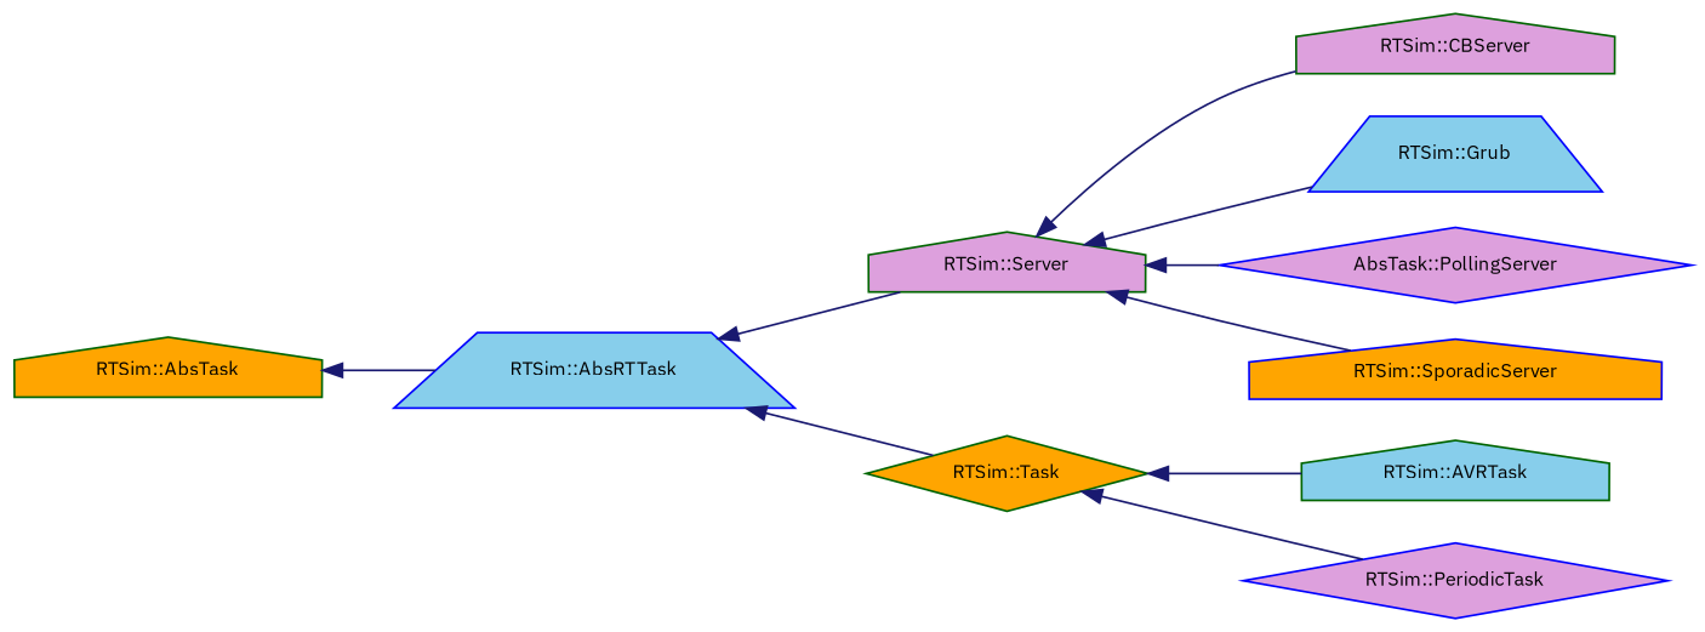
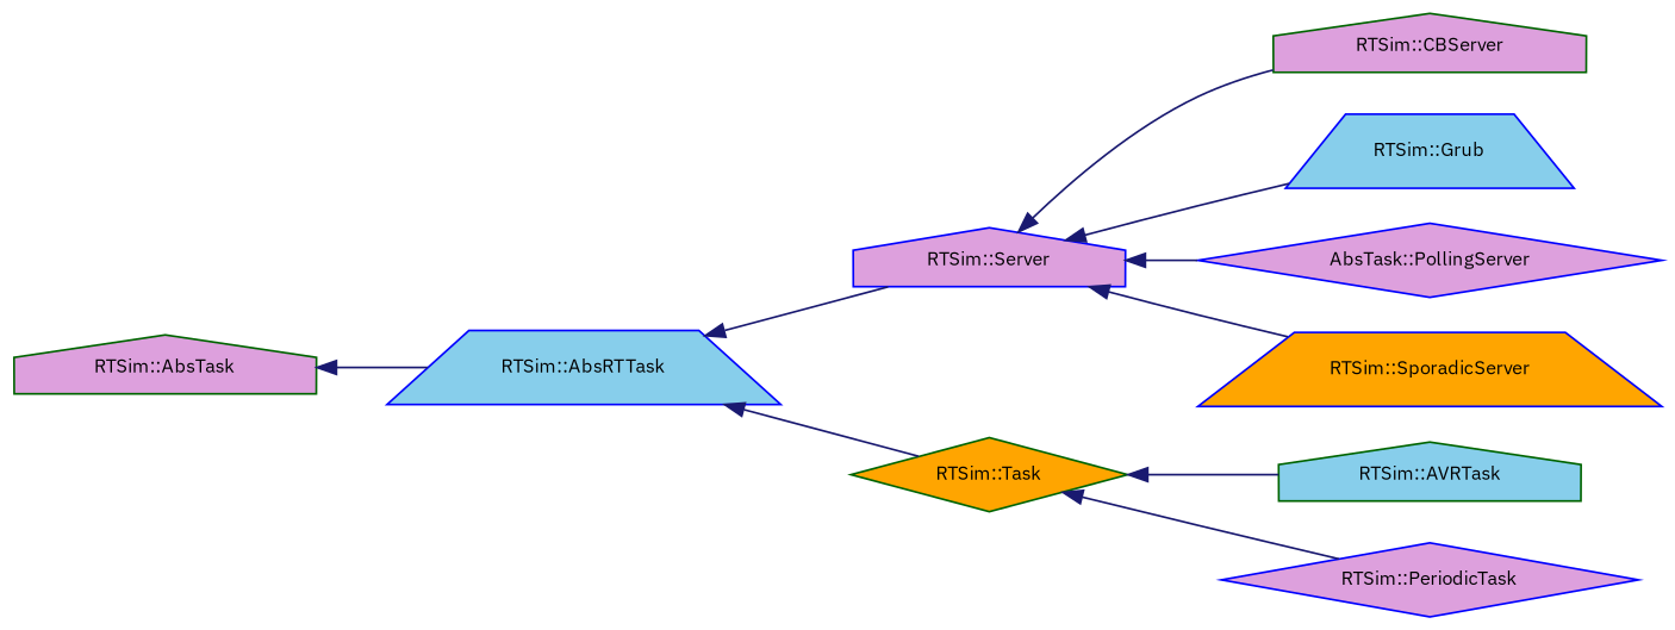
  digraph {
    fontname="IBM Plex Sans"
    rankdir=LR
    node [color=blue fillcolor=plum fontname="IBM Plex Sans" fontsize=10 shape=house style=filled]
    edge [color=midnightblue dir=back fontname="IBM Plex Sans" fontsize=10 labelfontname=Helvetica labelfontsize=10 style=solid]
-   n1 [color=darkgreen fillcolor=orange fontcolor=black height=0.2 label="RTSim::AbsTask" width=0.4]
+   n1 [color=darkgreen fontcolor=black height=0.2 label="RTSim::AbsTask" width=0.4]
    n2 [fillcolor=skyblue height=0.2 label="RTSim::AbsRTTask" shape=trapezium width=0.4]
-   n3 [color=darkgreen height=0.2 label="RTSim::Server" width=0.4]
+   n3 [height=0.2 label="RTSim::Server" width=0.4]
    n4 [color=darkgreen fillcolor=orange height=0.2 label="RTSim::Task" shape=diamond width=0.4]
    n5 [color=darkgreen height=0.2 label="RTSim::CBServer" width=0.4]
    n6 [fillcolor=skyblue height=0.2 label="RTSim::Grub" shape=trapezium width=0.4]
    n7 [height=0.2 label="AbsTask::PollingServer" shape=diamond width=0.4]
-   n8 [fillcolor=orange height=0.2 label="RTSim::SporadicServer" width=0.4]
+   n8 [fillcolor=orange height=0.2 label="RTSim::SporadicServer" shape=trapezium width=0.4]
    n9 [color=darkgreen fillcolor=skyblue height=0.2 label="RTSim::AVRTask" width=0.4]
    n10 [height=0.2 label="RTSim::PeriodicTask" shape=diamond width=0.4]
    n1 -> n2
    n2 -> n3
    n2 -> n4
    n3 -> n5
    n3 -> n6
    n3 -> n7
    n3 -> n8
    n4 -> n9
    n4 -> n10
  }
